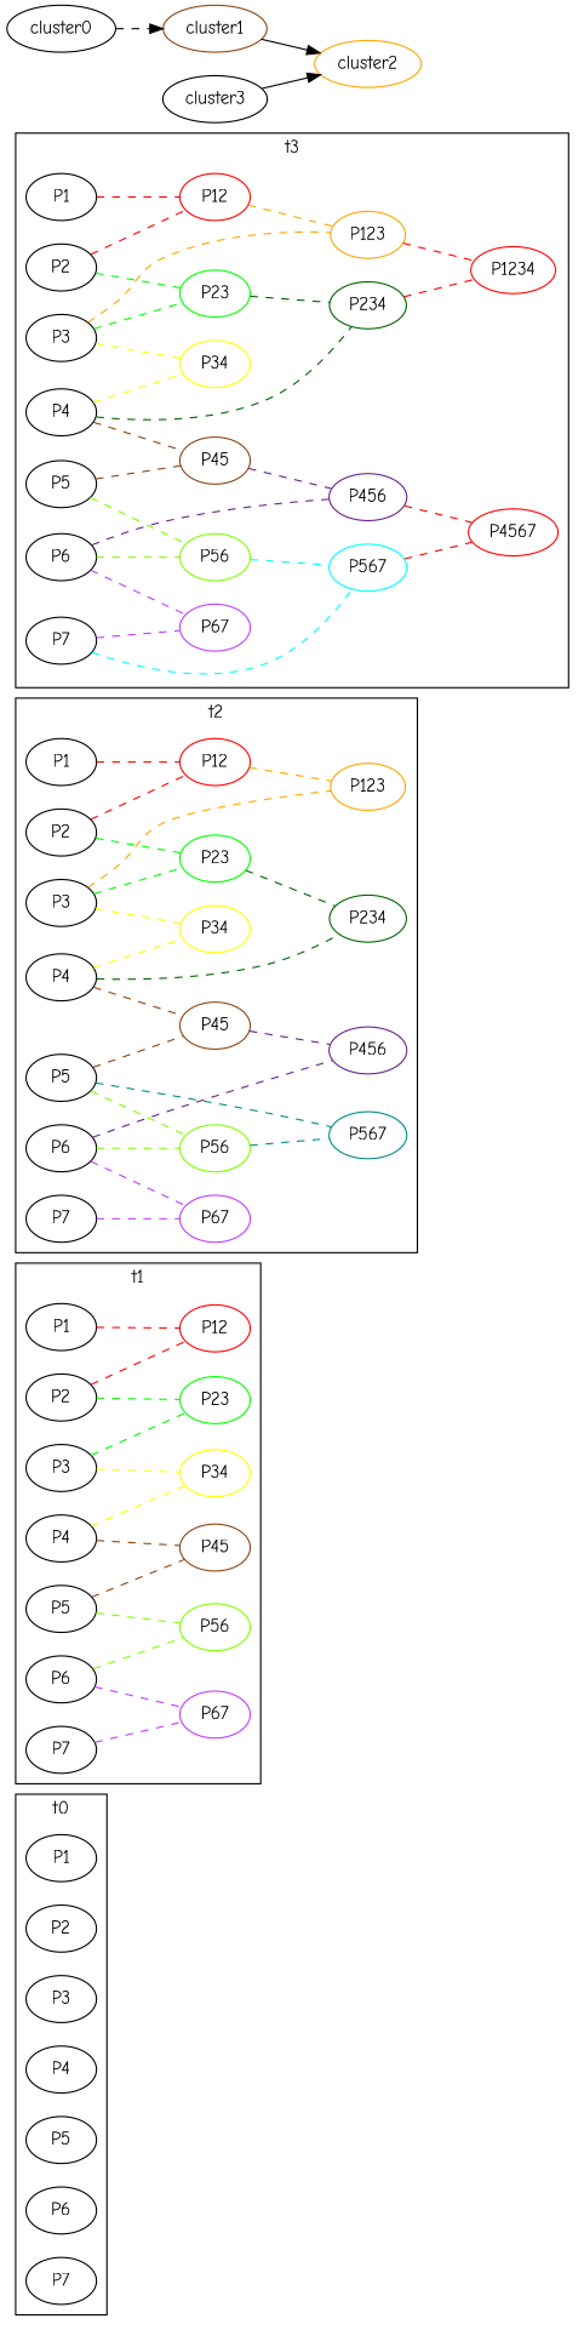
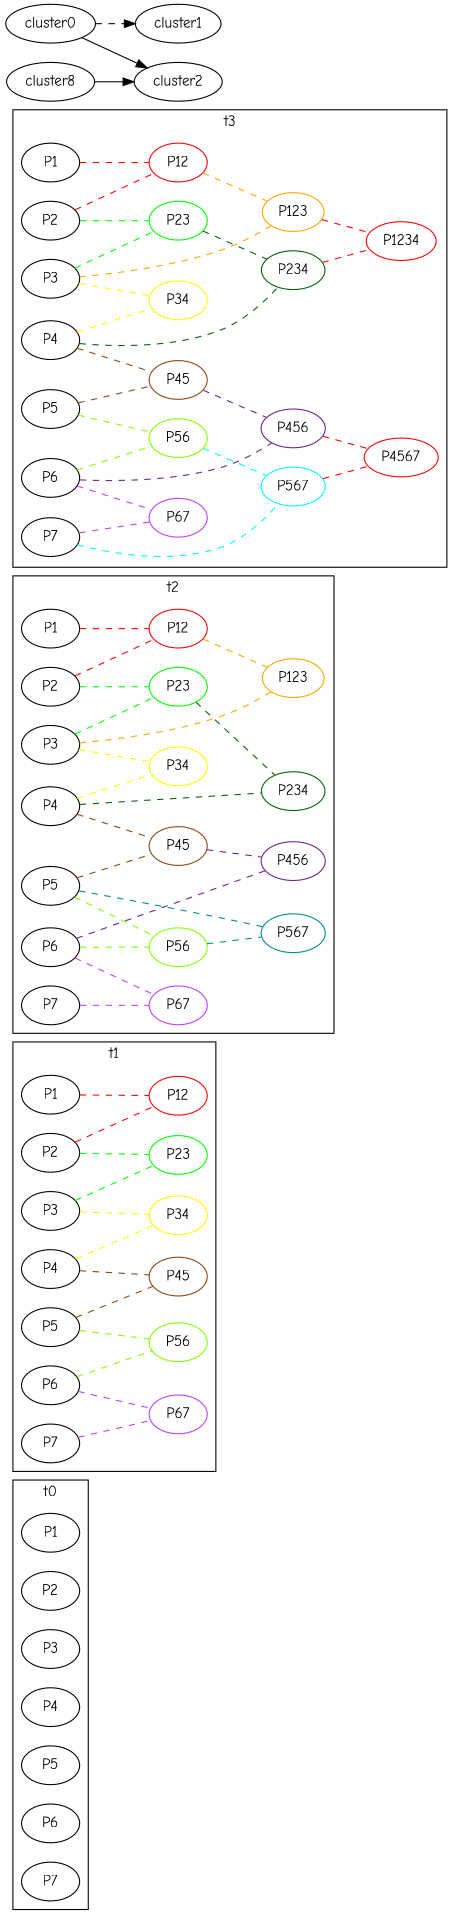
  digraph {
    fontname="Comic Neue"
    rankdir=LR
    node [fontname="Comic Neue"]
    edge [arrowhead=none color=red fontname="Comic Neue" style=dashed]
    n1 [label=P1]
    n2 [label=P2]
    n3 [label=P3]
    n4 [label=P4]
    n5 [label=P5]
    n6 [label=P6]
    n7 [label=P7]
    n8 [label=P1]
    n9 [color=red label=P12]
    n10 [label=P2]
    n11 [color=green label=P23]
    n12 [label=P3]
    n13 [color=yellow label=P34]
    n14 [label=P4]
    n15 [color=chocolate4 label=P45]
    n16 [label=P5]
    n17 [color=chartreuse label=P56]
    n18 [label=P6]
    n19 [color=darkorchid1 label=P67]
    n20 [label=P7]
    n21 [label=P1]
    n22 [color=red label=P12]
    n23 [label=P2]
    n24 [color=green label=P23]
    n25 [label=P3]
    n26 [color=yellow label=P34]
    n27 [color=orange label=P123]
    n28 [label=P4]
    n29 [color=chocolate4 label=P45]
    n30 [color=darkgreen label=P234]
    n31 [label=P5]
    n32 [color=chartreuse label=P56]
    n33 [color=cyan4 label=P567]
    n34 [label=P6]
    n35 [color=darkorchid1 label=P67]
    n36 [color=darkorchid4 label=P456]
    n37 [label=P7]
    n38 [label=P1]
    n39 [color=red label=P12]
    n40 [label=P2]
    n41 [color=green label=P23]
    n42 [label=P3]
    n43 [color=yellow label=P34]
    n44 [color=orange label=P123]
    n45 [label=P4]
    n46 [color=chocolate4 label=P45]
    n47 [color=darkgreen label=P234]
    n48 [label=P5]
    n49 [color=chartreuse label=P56]
    n50 [label=P6]
    n51 [color=darkorchid1 label=P67]
    n52 [color=darkorchid4 label=P456]
    n53 [label=P7]
    n54 [color=cyan1 label=P567]
    n55 [color=red label=P1234 orientation=90.0]
    n56 [color=red label=P4567 orientation=180.0]
    cluster0
-   cluster1 [color=chocolate4]
-   cluster2 [color=orange]
-   cluster3
+   cluster1
+   cluster2
+   cluster3 [label=cluster8]
    subgraph cluster_1 {
      label=t0
      n1
      n2
      n3
      n4
      n5
      n6
      n7
    }
    subgraph cluster_2 {
      label=t1
      n8
      n9
      n10
      n11
      n12
      n13
      n14
      n15
      n16
      n17
      n18
      n19
      n20
    }
    subgraph cluster_3 {
      label=t2
      n21
      n22
      n23
      n24
      n25
      n26
      n27
      n28
      n29
      n30
      n31
      n32
      n33
      n34
      n35
      n36
      n37
    }
    subgraph cluster_4 {
      label=t3
      n38
      n39
      n40
      n41
      n42
      n43
      n44
      n45
      n46
      n47
      n48
      n49
      n50
      n51
      n52
      n53
      n54
      n55
      n56
    }
    n8 -> n9
    n10 -> n9
    n10 -> n11 [color=green]
    n12 -> n11 [color=green]
    n12 -> n13 [color=yellow]
    n14 -> n13 [color=yellow]
    n14 -> n15 [color=chocolate4]
    n16 -> n15 [color=chocolate4]
    n16 -> n17 [color=chartreuse]
    n18 -> n17 [color=chartreuse]
    n18 -> n19 [color=darkorchid1]
    n20 -> n19 [color=darkorchid1]
    n21 -> n22
    n22 -> n27 [color=orange]
    n23 -> n22
    n23 -> n24 [color=green]
    n24 -> n30 [color=darkgreen]
    n25 -> n24 [color=green]
    n25 -> n26 [color=yellow]
    n25 -> n27 [color=orange]
    n28 -> n26 [color=yellow]
    n28 -> n29 [color=chocolate4]
    n28 -> n30 [color=darkgreen]
    n29 -> n36 [color=darkorchid4]
    n31 -> n29 [color=chocolate4]
    n31 -> n32 [color=chartreuse]
    n31 -> n33 [color=cyan4]
    n32 -> n33 [color=cyan4]
    n34 -> n32 [color=chartreuse]
    n34 -> n35 [color=darkorchid1]
    n34 -> n36 [color=darkorchid4]
    n37 -> n35 [color=darkorchid1]
    n38 -> n39
    n39 -> n44 [color=orange]
    n40 -> n39
    n40 -> n41 [color=green]
    n41 -> n47 [color=darkgreen]
    n42 -> n41 [color=green]
    n42 -> n43 [color=yellow]
    n42 -> n44 [color=orange]
    n44 -> n55
    n45 -> n43 [color=yellow]
    n45 -> n46 [color=chocolate4]
    n45 -> n47 [color=darkgreen]
    n46 -> n52 [color=darkorchid4]
    n47 -> n55
    n48 -> n46 [color=chocolate4]
    n48 -> n49 [color=chartreuse]
    n49 -> n54 [color=cyan1]
    n50 -> n49 [color=chartreuse]
    n50 -> n51 [color=darkorchid1]
    n50 -> n52 [color=darkorchid4]
    n52 -> n56
    n53 -> n51 [color=darkorchid1]
    n53 -> n54 [color=cyan1]
    n54 -> n56
    cluster0 -> cluster1 [arrowhead="" color=""]
-   cluster1 -> cluster2 [arrowhead="" color="" style=""]
+   cluster0 -> cluster2 [arrowhead="" color="" style=""]
    cluster3 -> cluster2 [arrowhead="" color="" style=""]
  }
